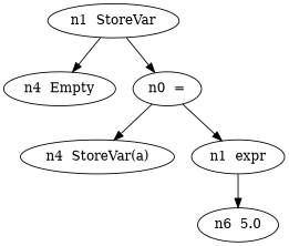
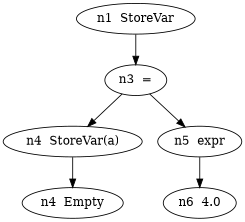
  digraph {
    n1 [label="n1  StoreVar"]
    n2 [label="n4  Empty"]
-   n3 [label="n0  ="]
+   n3 [label="n3  ="]
    n4 [label="n4  StoreVar(a)"]
-   n5 [label="n1  expr"]
-   n6 [label="n6  5.0"]
-   n1 -> n2
+   n5 [label="n5  expr"]
+   n6 [label="n6  4.0"]
+   n4 -> n2
    n1 -> n3
    n3 -> n4
    n3 -> n5
    n5 -> n6
  }
